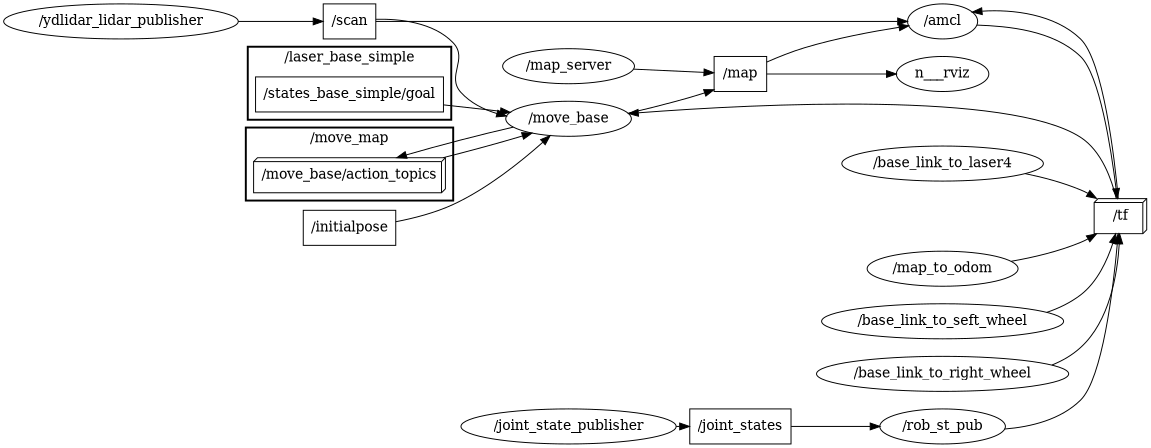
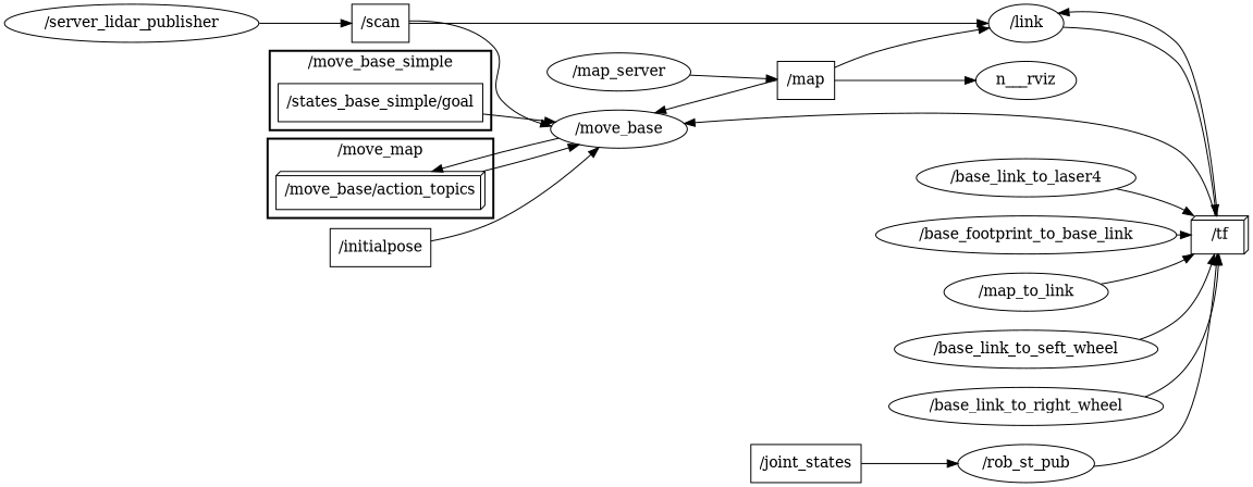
  digraph {
    compound=True
    rank=same
    rankdir=LR
    ranksep=0.2
    node [shape=ellipse]
    edge [penwidth=1]
    n1 [height=0.5 label="/states_base_simple/goal" shape=box width=2.1111]
    n2 [height=0.5 label="/move_base/action_topics" shape=box3d width=2.1944]
    n3 [height=0.5 label="/move_base" width=1.4804]
    n4 [height=0.5 label="/initialpose" shape=box width=1.0694]
-   n5 [height=0.5 label="/amcl" width=0.84854]
+   n5 [height=0.5 label="/link" width=0.84854]
    n6 [height=0.5 label="/tf" shape=box3d width=0.75]
    n7 [height=0.5 label="/joint_states" shape=box width=1.1389]
    n8 [height=0.5 label="/rob_st_pub" width=1.4624]
    n9 [height=0.5 label="/scan" shape=box width=0.75]
    n10 [height=0.5 label="/map" shape=box width=0.75]
    n___rviz [height=0.5 width=1.1735 shape=""]
    n12 [height=0.5 label="/base_link_to_laser4" width=2.3109]
-   n14 [height=0.5 label="/map_to_odom" width=1.8054]
+   n13 [height=0.5 label="/base_footprint_to_base_link" width=3.1414]
+   n14 [height=0.5 label="/map_to_link" width=1.8054]
    n15 [height=0.5 label="/base_link_to_seft_wheel" width=2.7984]
    n16 [height=0.5 label="/base_link_to_right_wheel" width=2.9067]
-   n17 [height=0.5 label="/joint_state_publisher" width=2.4192]
    n18 [height=0.5 label="/map_server" width=1.5165]
-   n19 [height=0.5 label="/ydlidar_lidar_publisher" width=2.6539]
+   n19 [height=0.5 label="/server_lidar_publisher" width=2.6539]
    subgraph cluster_1 {
-     label="/laser_base_simple"
+     label="/move_base_simple"
      style=bold
      n1
    }
    subgraph cluster_2 {
      label="/move_map"
      style=bold
      n2
    }
    n1 -> n3
    n2 -> n3
    n3 -> n2
    n4 -> n3
    n5 -> n6
    n6 -> n3
    n6 -> n5
    n7 -> n8
    n8 -> n6
    n9 -> n3
    n9 -> n5
-   n3 -> n10
+   n10 -> n3
    n10 -> n5
    n10 -> n___rviz
    n12 -> n6
+   n13 -> n6
    n14 -> n6
    n15 -> n6
    n16 -> n6
-   n17 -> n7
    n18 -> n10
    n19 -> n9
  }
